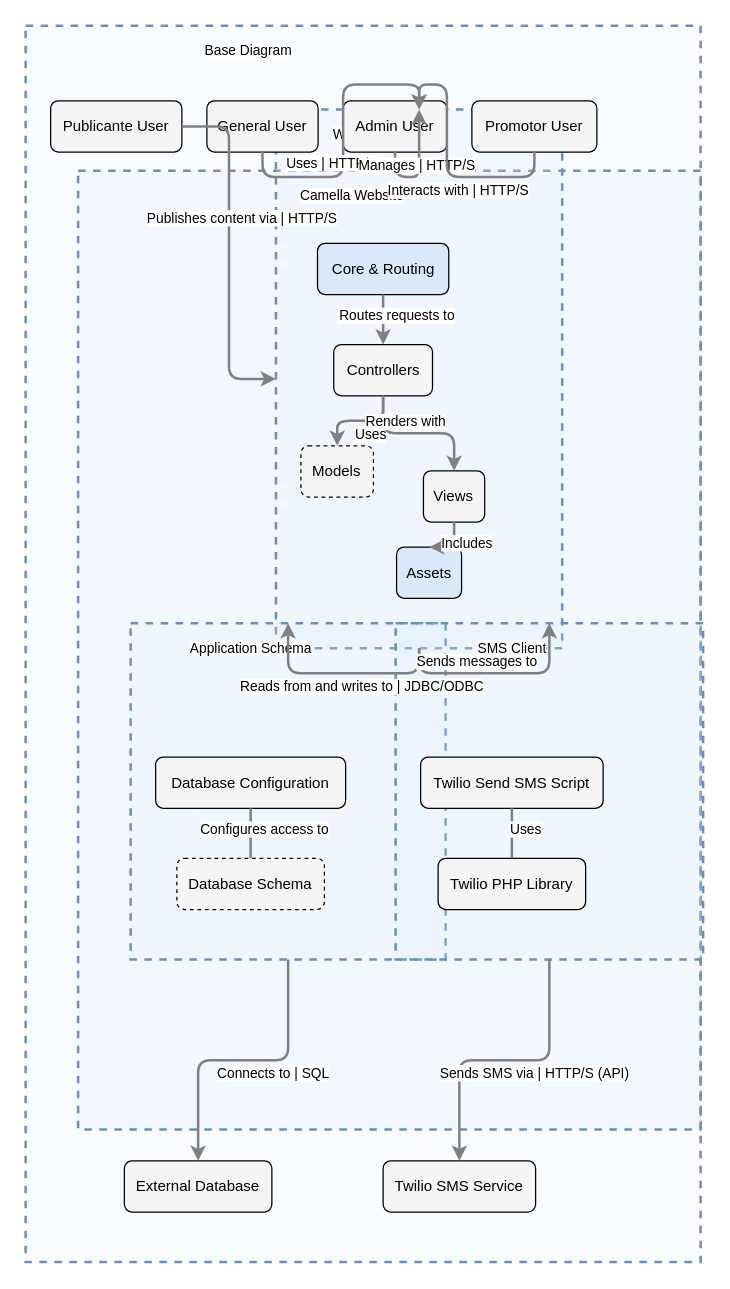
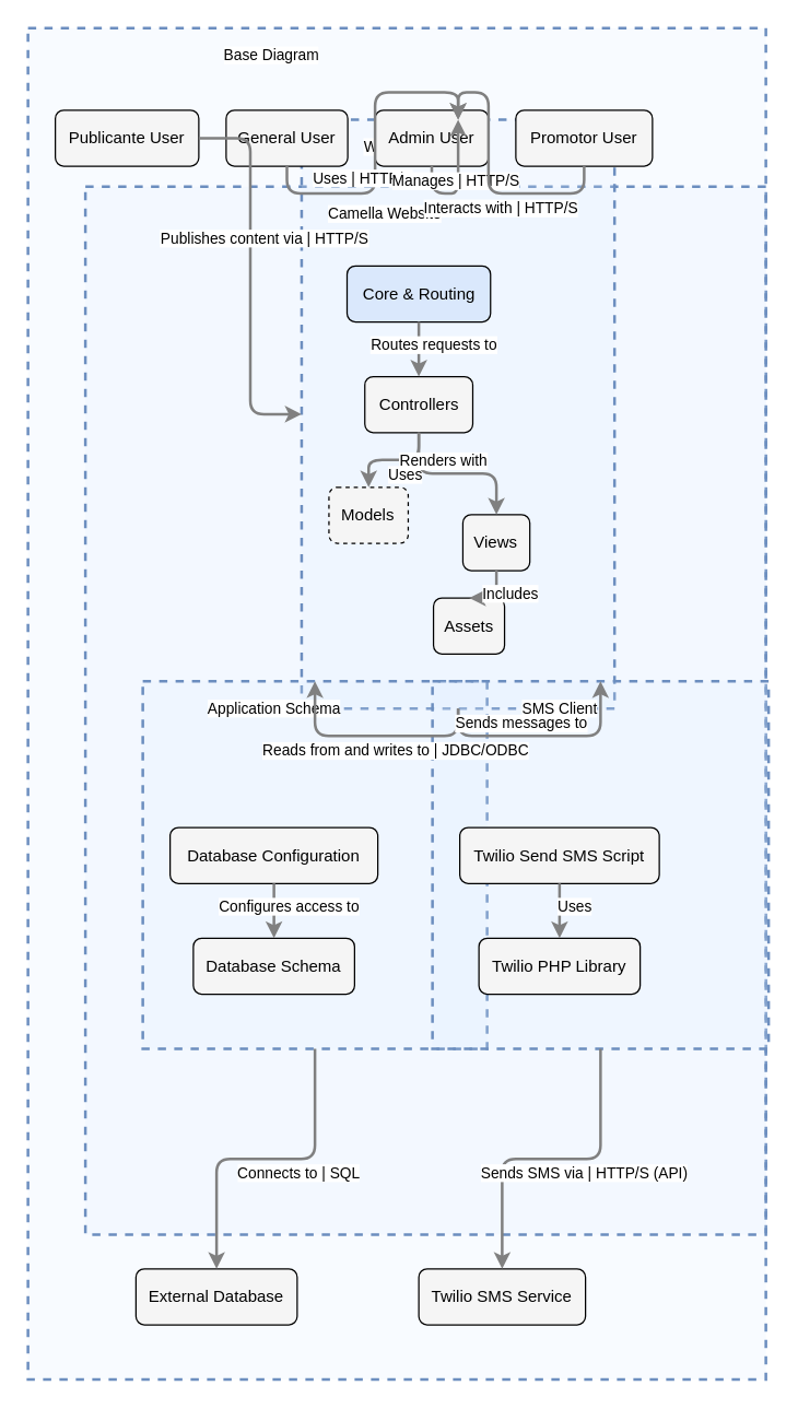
  <mxCell id="0" />
  <mxCell id="1" parent="0" />
  <mxCell id="2" value="" style="html=1;whiteSpace=wrap;container=1;fillColor=#dae8fc;strokeColor=#6c8ebf;dashed=1;fillOpacity=20;strokeWidth=2;containerType=none;recursiveResize=0;movable=1;resizable=1;autosize=0;dropTarget=0" vertex="1" parent="8"><mxGeometry x="158.25" y="-49" width="229" height="431" as="geometry" /></mxCell>
  <mxCell id="3" value="Web Application" style="edgeLabel;html=1;align=center;verticalAlign=middle;resizable=0;labelBackgroundColor=white;spacing=5" vertex="1" parent="8"><mxGeometry x="166.25" y="-41" width="153" height="24" as="geometry" /></mxCell>
  <mxCell id="4" value="" style="html=1;whiteSpace=wrap;container=1;fillColor=#dae8fc;strokeColor=#6c8ebf;dashed=1;fillOpacity=20;strokeWidth=2;containerType=none;recursiveResize=0;movable=1;resizable=1;autosize=0;dropTarget=0" vertex="1" parent="8"><mxGeometry x="42.0" y="362" width="252" height="269" as="geometry" /></mxCell>
  <mxCell id="5" value="Application Schema" style="edgeLabel;html=1;align=center;verticalAlign=middle;resizable=0;labelBackgroundColor=white;spacing=5" vertex="1" parent="8"><mxGeometry x="50.0" y="370" width="176" height="24" as="geometry" /></mxCell>
  <mxCell id="6" value="" style="html=1;whiteSpace=wrap;container=1;fillColor=#dae8fc;strokeColor=#6c8ebf;dashed=1;fillOpacity=20;strokeWidth=2;containerType=none;recursiveResize=0;movable=1;resizable=1;autosize=0;dropTarget=0" vertex="1" parent="8"><mxGeometry x="254" y="362" width="246" height="269" as="geometry" /></mxCell>
  <mxCell id="7" value="SMS Client" style="edgeLabel;html=1;align=center;verticalAlign=middle;resizable=0;labelBackgroundColor=white;spacing=5" vertex="1" parent="8"><mxGeometry x="262" y="370" width="170" height="24" as="geometry" /></mxCell>
  <mxCell id="8" value="" style="html=1;whiteSpace=wrap;container=1;fillColor=#dae8fc;strokeColor=#6c8ebf;dashed=1;fillOpacity=20;strokeWidth=2;containerType=none;recursiveResize=0;movable=1;resizable=1;autosize=0;dropTarget=0" vertex="1" parent="10"><mxGeometry x="42.0" y="116" width="498" height="767" as="geometry" /></mxCell>
  <mxCell id="9" value="Camella Website" style="edgeLabel;html=1;align=center;verticalAlign=middle;resizable=0;labelBackgroundColor=white;spacing=5" vertex="1" parent="10"><mxGeometry x="50.0" y="124" width="422" height="24" as="geometry" /></mxCell>
  <mxCell id="10" value="" style="html=1;whiteSpace=wrap;container=1;fillColor=#dae8fc;strokeColor=#6c8ebf;dashed=1;fillOpacity=20;strokeWidth=2;containerType=none;recursiveResize=0;movable=1;resizable=1;autosize=0;dropTarget=0" vertex="1" parent="1"><mxGeometry x="20" y="20" width="540" height="989" as="geometry" /></mxCell>
  <mxCell id="11" value="Base Diagram" style="edgeLabel;html=1;align=center;verticalAlign=middle;resizable=0;labelBackgroundColor=white;spacing=5" vertex="1" parent="1"><mxGeometry x="28" y="28" width="340" height="24" as="geometry" /></mxCell>
  <mxCell id="12" value="Admin User" style="rounded=1;whiteSpace=wrap;html=1;fillColor=#f5f5f5" vertex="1" parent="10"><mxGeometry x="254" y="60" width="83" height="41" as="geometry" /></mxCell>
  <mxCell id="13" value="Promotor User" style="rounded=1;whiteSpace=wrap;html=1;fillColor=#f5f5f5" vertex="1" parent="10"><mxGeometry x="357" y="60" width="100" height="41" as="geometry" /></mxCell>
  <mxCell id="14" value="Publicante User" style="rounded=1;whiteSpace=wrap;html=1;fillColor=#f5f5f5" vertex="1" parent="10"><mxGeometry x="20" y="60" width="105" height="41" as="geometry" /></mxCell>
  <mxCell id="15" value="General User" style="rounded=1;whiteSpace=wrap;html=1;fillColor=#f5f5f5" vertex="1" parent="10"><mxGeometry x="145" y="60" width="89" height="41" as="geometry" /></mxCell>
  <mxCell id="16" value="Twilio SMS Service" style="rounded=1;whiteSpace=wrap;html=1;fillColor=#f5f5f5" vertex="1" parent="10"><mxGeometry x="286" y="908" width="122" height="41" as="geometry" /></mxCell>
  <mxCell id="17" value="External Database" style="rounded=1;whiteSpace=wrap;html=1;fillColor=#f5f5f5" vertex="1" parent="10"><mxGeometry x="79.0" y="908" width="118" height="41" as="geometry" /></mxCell>
  <mxCell id="18" value="Controllers" style="rounded=1;whiteSpace=wrap;html=1;fillColor=#f5f5f5" vertex="1" parent="2"><mxGeometry x="46.25" y="188" width="79" height="41" as="geometry" /></mxCell>
  <mxCell id="19" value="Models" style="rounded=1;whiteSpace=wrap;html=1;fillColor=#f5f5f5;dashed=1;" vertex="1" parent="2"><mxGeometry x="20" y="269" width="58" height="41" as="geometry" /></mxCell>
  <mxCell id="20" value="Views" style="rounded=1;whiteSpace=wrap;html=1;fillColor=#f5f5f5" vertex="1" parent="2"><mxGeometry x="118" y="289" width="49" height="41" as="geometry" /></mxCell>
  <mxCell id="21" value="Core &amp; Routing" style="rounded=1;whiteSpace=wrap;html=1;fillColor=#dae8fc;" vertex="1" parent="2"><mxGeometry x="33.25" y="107" width="105" height="41" as="geometry" /></mxCell>
- <mxCell id="22" value="Assets" style="rounded=1;whiteSpace=wrap;html=1;fillColor=#dae8fc;" vertex="1" parent="2"><mxGeometry x="96.5" y="350" width="52" height="41" as="geometry" /></mxCell>
+ <mxCell id="22" value="Assets" style="rounded=1;whiteSpace=wrap;html=1;fillColor=#f5f5f5" vertex="1" parent="2"><mxGeometry x="96.5" y="350" width="52" height="41" as="geometry" /></mxCell>
  <mxCell id="23" value="Database Configuration" style="rounded=1;whiteSpace=wrap;html=1;fillColor=#f5f5f5" vertex="1" parent="4"><mxGeometry x="20" y="107" width="152" height="41" as="geometry" /></mxCell>
- <mxCell id="24" value="Database Schema" style="rounded=1;whiteSpace=wrap;html=1;fillColor=#f5f5f5;dashed=1;" vertex="1" parent="4"><mxGeometry x="37" y="188" width="118" height="41" as="geometry" /></mxCell>
+ <mxCell id="24" value="Database Schema" style="rounded=1;whiteSpace=wrap;html=1;fillColor=#f5f5f5" vertex="1" parent="4"><mxGeometry x="37" y="188" width="118" height="41" as="geometry" /></mxCell>
  <mxCell id="25" value="Twilio Send SMS Script" style="rounded=1;whiteSpace=wrap;html=1;fillColor=#f5f5f5" vertex="1" parent="6"><mxGeometry x="20" y="107" width="146" height="41" as="geometry" /></mxCell>
  <mxCell id="26" value="Twilio PHP Library" style="rounded=1;whiteSpace=wrap;html=1;fillColor=#f5f5f5" vertex="1" parent="6"><mxGeometry x="34" y="188" width="118" height="41" as="geometry" /></mxCell>
  <mxCell id="27" style="edgeStyle=orthogonalEdgeStyle;rounded=1;orthogonalLoop=1;jettySize=auto;html=1;strokeColor=#808080;strokeWidth=2;jumpStyle=arc;jumpSize=10;spacing=15;labelBackgroundColor=white;labelBorderColor=none" edge="1" parent="1" source="21" target="18"><mxGeometry relative="1" as="geometry" /></mxCell>
  <mxCell id="28" value="Routes requests to" style="edgeLabel;html=1;align=center;verticalAlign=middle;resizable=0;points=[];" vertex="1" connectable="0" parent="27"><mxGeometry x="-0.2" y="10" relative="1" as="geometry"><mxPoint as="offset" /></mxGeometry></mxCell>
  <mxCell id="29" style="edgeStyle=orthogonalEdgeStyle;rounded=1;orthogonalLoop=1;jettySize=auto;html=1;strokeColor=#808080;strokeWidth=2;jumpStyle=arc;jumpSize=10;spacing=15;labelBackgroundColor=white;labelBorderColor=none" edge="1" parent="1" source="18" target="19"><mxGeometry relative="1" as="geometry" /></mxCell>
  <mxCell id="30" value="Uses" style="edgeLabel;html=1;align=center;verticalAlign=middle;resizable=0;points=[];" vertex="1" connectable="0" parent="29"><mxGeometry x="-0.2" y="10" relative="1" as="geometry"><mxPoint as="offset" /></mxGeometry></mxCell>
  <mxCell id="31" style="edgeStyle=orthogonalEdgeStyle;rounded=1;orthogonalLoop=1;jettySize=auto;html=1;strokeColor=#808080;strokeWidth=2;jumpStyle=arc;jumpSize=10;spacing=15;labelBackgroundColor=white;labelBorderColor=none" edge="1" parent="1" source="18" target="20"><mxGeometry relative="1" as="geometry" /></mxCell>
  <mxCell id="32" value="Renders with" style="edgeLabel;html=1;align=center;verticalAlign=middle;resizable=0;points=[];" vertex="1" connectable="0" parent="31"><mxGeometry x="-0.2" y="10" relative="1" as="geometry"><mxPoint as="offset" /></mxGeometry></mxCell>
  <mxCell id="33" style="edgeStyle=orthogonalEdgeStyle;rounded=1;orthogonalLoop=1;jettySize=auto;html=1;strokeColor=#808080;strokeWidth=2;jumpStyle=arc;jumpSize=10;spacing=15;labelBackgroundColor=white;labelBorderColor=none" edge="1" parent="1" source="20" target="22"><mxGeometry relative="1" as="geometry" /></mxCell>
  <mxCell id="34" value="Includes" style="edgeLabel;html=1;align=center;verticalAlign=middle;resizable=0;points=[];" vertex="1" connectable="0" parent="33"><mxGeometry x="-0.2" y="10" relative="1" as="geometry"><mxPoint as="offset" /></mxGeometry></mxCell>
- <mxCell id="35" style="edgeStyle=orthogonalEdgeStyle;rounded=1;orthogonalLoop=1;jettySize=auto;html=1;strokeColor=#808080;strokeWidth=2;jumpStyle=arc;jumpSize=10;spacing=15;labelBackgroundColor=white;labelBorderColor=none;endArrow=none;" edge="1" parent="1" source="23" target="24"><mxGeometry relative="1" as="geometry" /></mxCell>
+ <mxCell id="35" style="edgeStyle=orthogonalEdgeStyle;rounded=1;orthogonalLoop=1;jettySize=auto;html=1;strokeColor=#808080;strokeWidth=2;jumpStyle=arc;jumpSize=10;spacing=15;labelBackgroundColor=white;labelBorderColor=none" edge="1" parent="1" source="23" target="24"><mxGeometry relative="1" as="geometry" /></mxCell>
  <mxCell id="36" value="Configures access to" style="edgeLabel;html=1;align=center;verticalAlign=middle;resizable=0;points=[];" vertex="1" connectable="0" parent="35"><mxGeometry x="-0.2" y="10" relative="1" as="geometry"><mxPoint as="offset" /></mxGeometry></mxCell>
- <mxCell id="37" style="edgeStyle=orthogonalEdgeStyle;rounded=1;orthogonalLoop=1;jettySize=auto;html=1;strokeColor=#808080;strokeWidth=2;jumpStyle=arc;jumpSize=10;spacing=15;labelBackgroundColor=white;labelBorderColor=none;endArrow=none;" edge="1" parent="1" source="25" target="26"><mxGeometry relative="1" as="geometry" /></mxCell>
+ <mxCell id="37" style="edgeStyle=orthogonalEdgeStyle;rounded=1;orthogonalLoop=1;jettySize=auto;html=1;strokeColor=#808080;strokeWidth=2;jumpStyle=arc;jumpSize=10;spacing=15;labelBackgroundColor=white;labelBorderColor=none" edge="1" parent="1" source="25" target="26"><mxGeometry relative="1" as="geometry" /></mxCell>
  <mxCell id="38" value="Uses" style="edgeLabel;html=1;align=center;verticalAlign=middle;resizable=0;points=[];" vertex="1" connectable="0" parent="37"><mxGeometry x="-0.2" y="10" relative="1" as="geometry"><mxPoint as="offset" /></mxGeometry></mxCell>
  <mxCell id="39" style="edgeStyle=orthogonalEdgeStyle;rounded=1;orthogonalLoop=1;jettySize=auto;html=1;strokeColor=#808080;strokeWidth=2;jumpStyle=arc;jumpSize=10;spacing=15;labelBackgroundColor=white;labelBorderColor=none" edge="1" parent="1" source="15" target="2"><mxGeometry relative="1" as="geometry" /></mxCell>
  <mxCell id="40" value="Uses | HTTP/S" style="edgeLabel;html=1;align=center;verticalAlign=middle;resizable=0;points=[];" vertex="1" connectable="0" parent="39"><mxGeometry x="-0.2" y="10" relative="1" as="geometry"><mxPoint as="offset" /></mxGeometry></mxCell>
  <mxCell id="41" style="edgeStyle=orthogonalEdgeStyle;rounded=1;orthogonalLoop=1;jettySize=auto;html=1;strokeColor=#808080;strokeWidth=2;jumpStyle=arc;jumpSize=10;spacing=15;labelBackgroundColor=white;labelBorderColor=none" edge="1" parent="1" source="12" target="2"><mxGeometry relative="1" as="geometry" /></mxCell>
  <mxCell id="42" value="Manages | HTTP/S" style="edgeLabel;html=1;align=center;verticalAlign=middle;resizable=0;points=[];" vertex="1" connectable="0" parent="41"><mxGeometry x="-0.2" y="10" relative="1" as="geometry"><mxPoint as="offset" /></mxGeometry></mxCell>
  <mxCell id="43" style="edgeStyle=orthogonalEdgeStyle;rounded=1;orthogonalLoop=1;jettySize=auto;html=1;strokeColor=#808080;strokeWidth=2;jumpStyle=arc;jumpSize=10;spacing=15;labelBackgroundColor=white;labelBorderColor=none" edge="1" parent="1" source="13" target="2"><mxGeometry relative="1" as="geometry" /></mxCell>
  <mxCell id="44" value="Interacts with | HTTP/S" style="edgeLabel;html=1;align=center;verticalAlign=middle;resizable=0;points=[];" vertex="1" connectable="0" parent="43"><mxGeometry x="-0.2" y="10" relative="1" as="geometry"><mxPoint as="offset" /></mxGeometry></mxCell>
  <mxCell id="45" style="edgeStyle=orthogonalEdgeStyle;rounded=1;orthogonalLoop=1;jettySize=auto;html=1;strokeColor=#808080;strokeWidth=2;jumpStyle=arc;jumpSize=10;spacing=15;labelBackgroundColor=white;labelBorderColor=none" edge="1" parent="1" source="14" target="2"><mxGeometry relative="1" as="geometry" /></mxCell>
  <mxCell id="46" value="Publishes content via | HTTP/S" style="edgeLabel;html=1;align=center;verticalAlign=middle;resizable=0;points=[];" vertex="1" connectable="0" parent="45"><mxGeometry x="-0.2" y="10" relative="1" as="geometry"><mxPoint as="offset" /></mxGeometry></mxCell>
  <mxCell id="47" style="edgeStyle=orthogonalEdgeStyle;rounded=1;orthogonalLoop=1;jettySize=auto;html=1;strokeColor=#808080;strokeWidth=2;jumpStyle=arc;jumpSize=10;spacing=15;labelBackgroundColor=white;labelBorderColor=none" edge="1" parent="1" source="2" target="4"><mxGeometry relative="1" as="geometry" /></mxCell>
  <mxCell id="48" value="Reads from and writes to | JDBC/ODBC" style="edgeLabel;html=1;align=center;verticalAlign=middle;resizable=0;points=[];" vertex="1" connectable="0" parent="47"><mxGeometry x="-0.2" y="10" relative="1" as="geometry"><mxPoint as="offset" /></mxGeometry></mxCell>
  <mxCell id="49" style="edgeStyle=orthogonalEdgeStyle;rounded=1;orthogonalLoop=1;jettySize=auto;html=1;strokeColor=#808080;strokeWidth=2;jumpStyle=arc;jumpSize=10;spacing=15;labelBackgroundColor=white;labelBorderColor=none" edge="1" parent="1" source="2" target="6"><mxGeometry relative="1" as="geometry" /></mxCell>
  <mxCell id="50" value="Sends messages to" style="edgeLabel;html=1;align=center;verticalAlign=middle;resizable=0;points=[];" vertex="1" connectable="0" parent="49"><mxGeometry x="-0.2" y="10" relative="1" as="geometry"><mxPoint as="offset" /></mxGeometry></mxCell>
  <mxCell id="51" style="edgeStyle=orthogonalEdgeStyle;rounded=1;orthogonalLoop=1;jettySize=auto;html=1;strokeColor=#808080;strokeWidth=2;jumpStyle=arc;jumpSize=10;spacing=15;labelBackgroundColor=white;labelBorderColor=none" edge="1" parent="1" source="4" target="17"><mxGeometry relative="1" as="geometry" /></mxCell>
  <mxCell id="52" value="Connects to | SQL" style="edgeLabel;html=1;align=center;verticalAlign=middle;resizable=0;points=[];" vertex="1" connectable="0" parent="51"><mxGeometry x="-0.2" y="10" relative="1" as="geometry"><mxPoint as="offset" /></mxGeometry></mxCell>
  <mxCell id="53" style="edgeStyle=orthogonalEdgeStyle;rounded=1;orthogonalLoop=1;jettySize=auto;html=1;strokeColor=#808080;strokeWidth=2;jumpStyle=arc;jumpSize=10;spacing=15;labelBackgroundColor=white;labelBorderColor=none" edge="1" parent="1" source="6" target="16"><mxGeometry relative="1" as="geometry" /></mxCell>
  <mxCell id="54" value="Sends SMS via | HTTP/S (API)" style="edgeLabel;html=1;align=center;verticalAlign=middle;resizable=0;points=[];" vertex="1" connectable="0" parent="53"><mxGeometry x="-0.2" y="10" relative="1" as="geometry"><mxPoint as="offset" /></mxGeometry></mxCell>
